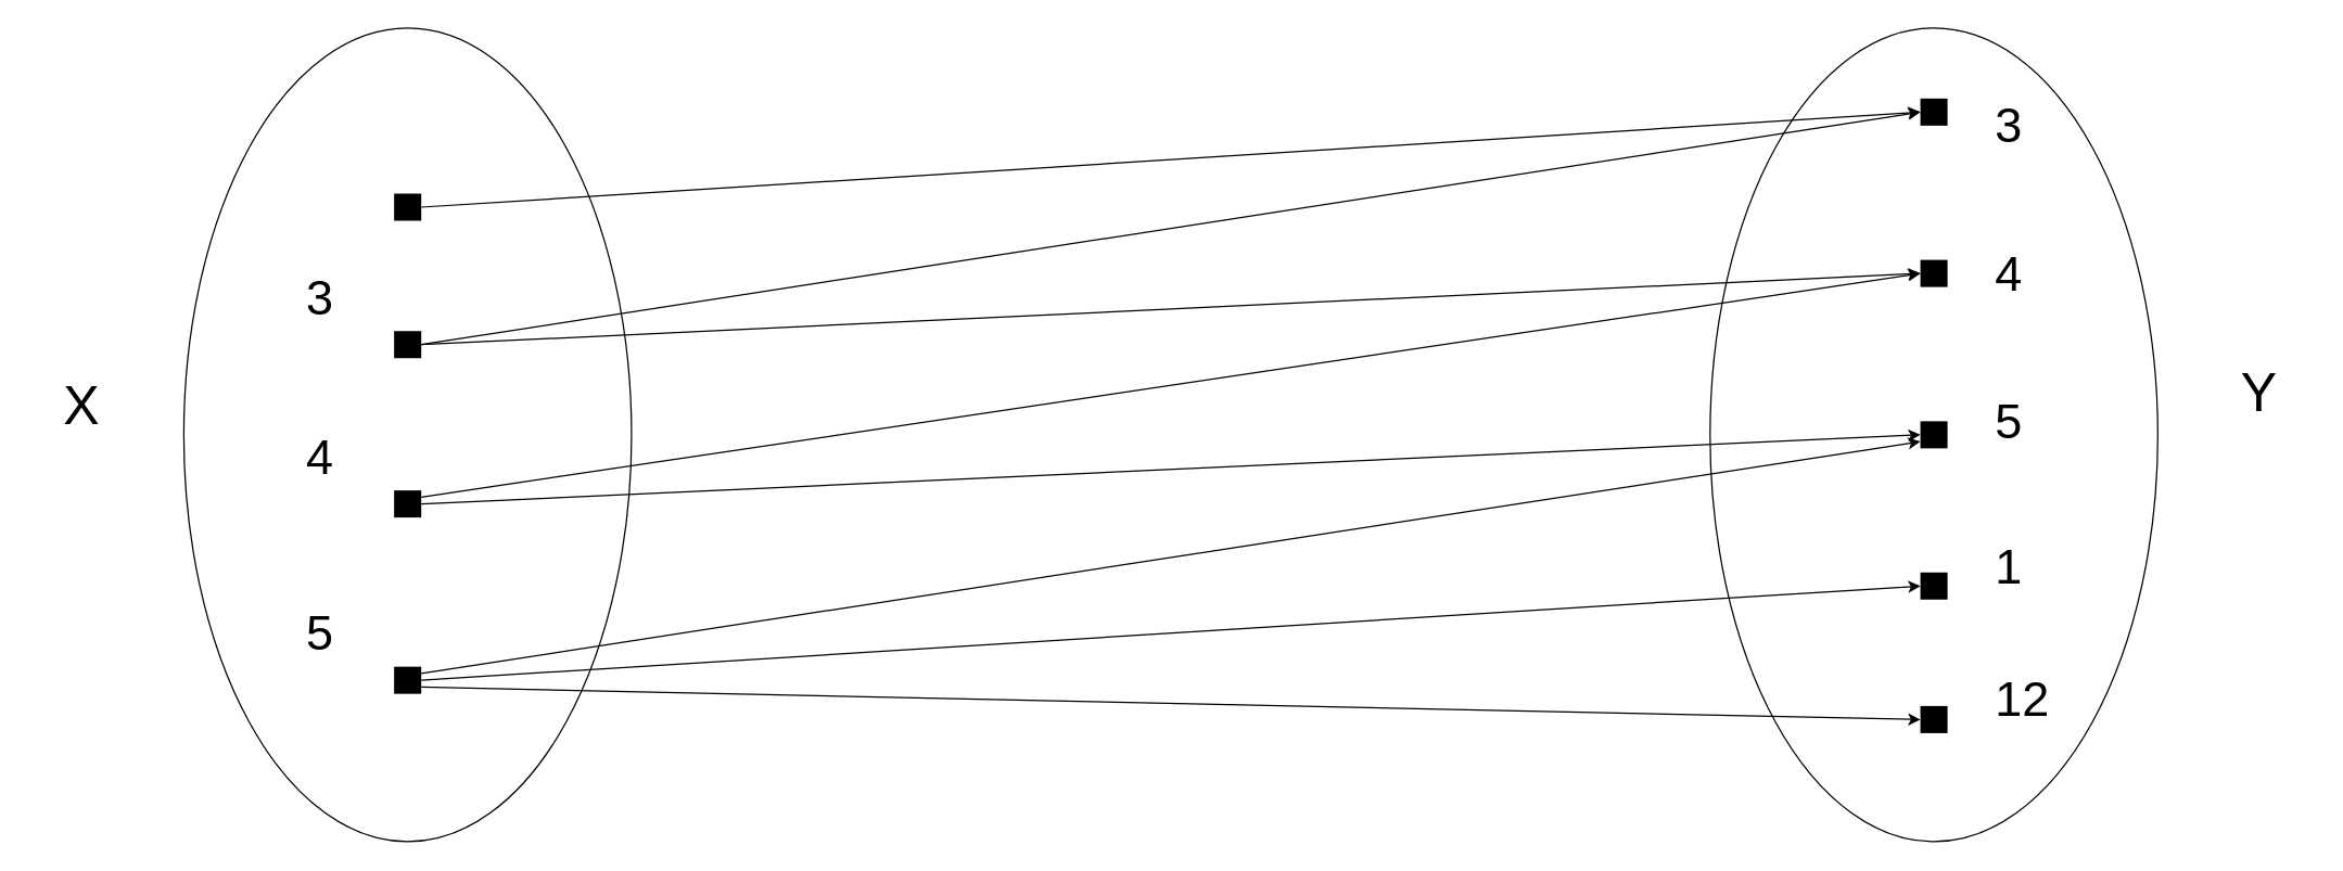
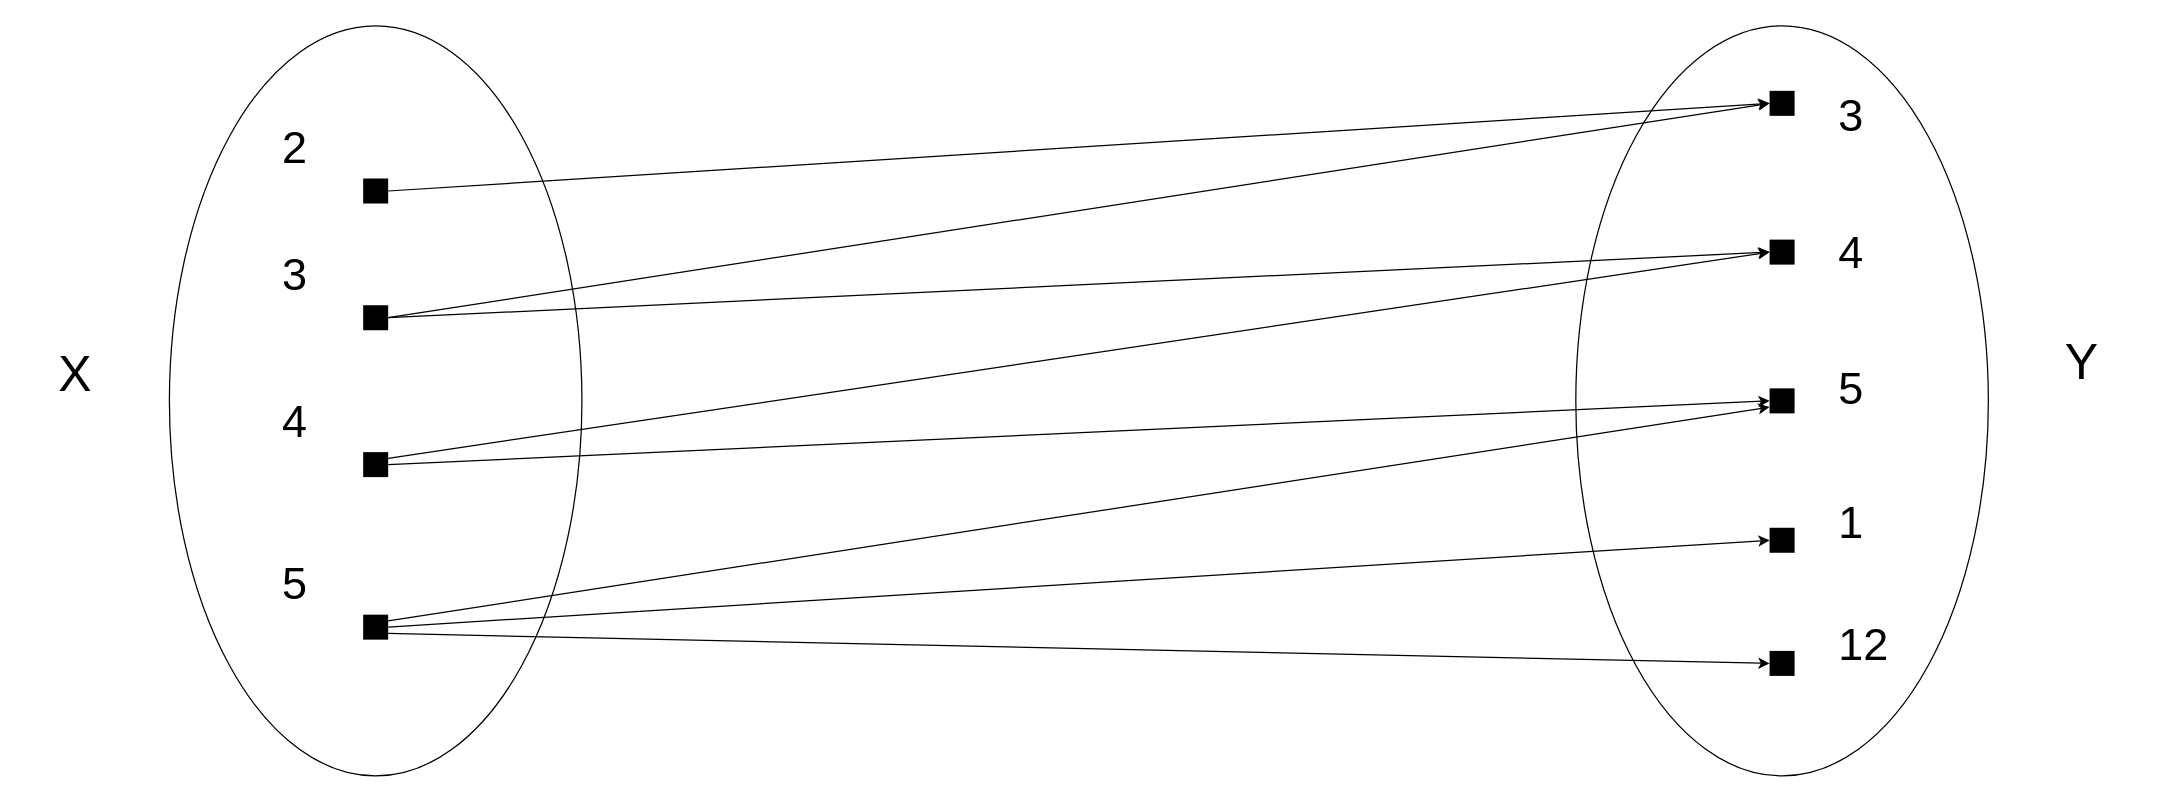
  <mxCell id="0" style=";html=1;" />
  <mxCell id="1" style=";html=1;" parent="0" />
  <mxCell id="2" value="" style="ellipse;whiteSpace=wrap;html=1;rounded=0;shadow=0;strokeWidth=1;fillColor=none;fontSize=24;align=right;strokeColor=#000000;" parent="1" vertex="1"><mxGeometry x="135" y="20" width="330" height="600" as="geometry" /></mxCell>
  <mxCell id="3" style="edgeStyle=none;rounded=0;comic=0;jumpStyle=none;orthogonalLoop=1;jettySize=auto;html=1;exitX=1;exitY=0.5;exitDx=0;exitDy=0;entryX=0;entryY=0.5;entryDx=0;entryDy=0;endArrow=classic;endFill=1;fontSize=40;" edge="1" parent="1" source="4" target="30"><mxGeometry relative="1" as="geometry" /></mxCell>
  <mxCell id="4" value="" style="whiteSpace=wrap;html=1;rounded=0;shadow=0;strokeWidth=1;fillColor=#000000;fontSize=24;align=right;strokeColor=none;" parent="1" vertex="1"><mxGeometry x="290" y="142.121" width="20" height="20" as="geometry" /></mxCell>
  <mxCell id="5" style="edgeStyle=none;rounded=0;comic=0;jumpStyle=none;orthogonalLoop=1;jettySize=auto;html=1;exitX=1;exitY=0.5;exitDx=0;exitDy=0;entryX=0;entryY=0.5;entryDx=0;entryDy=0;endArrow=classic;endFill=1;fontSize=40;" edge="1" parent="1" source="7" target="30"><mxGeometry relative="1" as="geometry" /></mxCell>
  <mxCell id="6" style="edgeStyle=none;rounded=0;comic=0;jumpStyle=none;orthogonalLoop=1;jettySize=auto;html=1;exitX=1;exitY=0.5;exitDx=0;exitDy=0;entryX=0;entryY=0.5;entryDx=0;entryDy=0;endArrow=classic;endFill=1;fontSize=40;" edge="1" parent="1" source="7" target="21"><mxGeometry relative="1" as="geometry" /></mxCell>
  <mxCell id="7" value="" style="whiteSpace=wrap;html=1;rounded=0;shadow=0;strokeWidth=1;fillColor=#000000;fontSize=24;align=right;strokeColor=none;" parent="1" vertex="1"><mxGeometry x="290" y="243.5" width="20" height="20" as="geometry" /></mxCell>
  <mxCell id="8" value="X" style="text;html=1;strokeColor=none;fillColor=none;align=center;verticalAlign=middle;whiteSpace=wrap;rounded=0;shadow=0;fontSize=40;" parent="1" vertex="1"><mxGeometry x="20" y="282.5" width="80" height="30" as="geometry" /></mxCell>
  <mxCell id="9" style="edgeStyle=none;rounded=0;comic=0;jumpStyle=none;orthogonalLoop=1;jettySize=auto;html=1;exitX=1;exitY=0.5;exitDx=0;exitDy=0;entryX=0;entryY=0.5;entryDx=0;entryDy=0;endArrow=classic;endFill=1;fontSize=40;" edge="1" parent="1" source="11" target="22"><mxGeometry relative="1" as="geometry" /></mxCell>
  <mxCell id="10" style="edgeStyle=none;rounded=0;comic=0;jumpStyle=none;orthogonalLoop=1;jettySize=auto;html=1;exitX=1;exitY=0.25;exitDx=0;exitDy=0;entryX=0;entryY=0.5;entryDx=0;entryDy=0;endArrow=classic;endFill=1;fontSize=40;" edge="1" parent="1" source="11" target="21"><mxGeometry relative="1" as="geometry" /></mxCell>
  <mxCell id="11" value="" style="whiteSpace=wrap;html=1;rounded=0;shadow=0;strokeWidth=1;fillColor=#000000;fontSize=24;align=right;strokeColor=none;" vertex="1" parent="1"><mxGeometry x="290" y="361" width="20" height="20" as="geometry" /></mxCell>
  <mxCell id="12" style="edgeStyle=none;rounded=0;comic=0;jumpStyle=none;orthogonalLoop=1;jettySize=auto;html=1;exitX=1;exitY=0.25;exitDx=0;exitDy=0;entryX=0;entryY=0.75;entryDx=0;entryDy=0;endArrow=classic;endFill=1;fontSize=40;" edge="1" parent="1" source="15" target="22"><mxGeometry relative="1" as="geometry" /></mxCell>
  <mxCell id="13" style="edgeStyle=none;rounded=0;comic=0;jumpStyle=none;orthogonalLoop=1;jettySize=auto;html=1;exitX=1;exitY=0.5;exitDx=0;exitDy=0;entryX=0;entryY=0.5;entryDx=0;entryDy=0;endArrow=classic;endFill=1;fontSize=40;" edge="1" parent="1" source="15" target="24"><mxGeometry relative="1" as="geometry" /></mxCell>
  <mxCell id="14" style="edgeStyle=none;rounded=0;comic=0;jumpStyle=none;orthogonalLoop=1;jettySize=auto;html=1;exitX=1;exitY=0.75;exitDx=0;exitDy=0;entryX=0;entryY=0.5;entryDx=0;entryDy=0;endArrow=classic;endFill=1;fontSize=40;" edge="1" parent="1" source="15" target="28"><mxGeometry relative="1" as="geometry" /></mxCell>
  <mxCell id="15" value="" style="whiteSpace=wrap;html=1;rounded=0;shadow=0;strokeWidth=1;fillColor=#000000;fontSize=24;align=right;strokeColor=none;" vertex="1" parent="1"><mxGeometry x="290" y="491" width="20" height="20" as="geometry" /></mxCell>
+ <mxCell id="16" value="2" style="text;html=1;resizable=0;autosize=1;align=center;verticalAlign=middle;points=[];fillColor=none;strokeColor=none;rounded=0;fontSize=36;horizontal=1;" vertex="1" parent="1"><mxGeometry x="215" y="92" width="40" height="50" as="geometry" /></mxCell>
  <mxCell id="17" value="3" style="text;html=1;resizable=0;autosize=1;align=center;verticalAlign=middle;points=[];fillColor=none;strokeColor=none;rounded=0;fontSize=36;horizontal=1;" vertex="1" parent="1"><mxGeometry x="215" y="193.5" width="40" height="50" as="geometry" /></mxCell>
  <mxCell id="18" value="4" style="text;html=1;resizable=0;autosize=1;align=center;verticalAlign=middle;points=[];fillColor=none;strokeColor=none;rounded=0;fontSize=36;horizontal=1;" vertex="1" parent="1"><mxGeometry x="215" y="311" width="40" height="50" as="geometry" /></mxCell>
  <mxCell id="19" value="5" style="text;html=1;resizable=0;autosize=1;align=center;verticalAlign=middle;points=[];fillColor=none;strokeColor=none;rounded=0;fontSize=36;horizontal=1;" vertex="1" parent="1"><mxGeometry x="215" y="441" width="40" height="50" as="geometry" /></mxCell>
  <mxCell id="20" value="" style="ellipse;whiteSpace=wrap;html=1;rounded=0;shadow=0;strokeWidth=1;fillColor=none;fontSize=24;align=right;strokeColor=#000000;direction=east;" vertex="1" parent="1"><mxGeometry x="1260" y="20" width="330" height="600" as="geometry" /></mxCell>
  <mxCell id="21" value="" style="whiteSpace=wrap;html=1;rounded=0;shadow=0;strokeWidth=1;fillColor=#000000;fontSize=24;align=right;strokeColor=none;direction=east;" vertex="1" parent="1"><mxGeometry x="1415" y="191" width="20" height="20" as="geometry" /></mxCell>
  <mxCell id="22" value="" style="whiteSpace=wrap;html=1;rounded=0;shadow=0;strokeWidth=1;fillColor=#000000;fontSize=24;align=right;strokeColor=none;direction=east;" vertex="1" parent="1"><mxGeometry x="1415" y="310" width="20" height="20" as="geometry" /></mxCell>
  <mxCell id="23" value="Y" style="text;html=1;strokeColor=none;fillColor=none;align=center;verticalAlign=middle;whiteSpace=wrap;rounded=0;shadow=0;fontSize=40;" vertex="1" parent="1"><mxGeometry x="1625" y="272.5" width="80" height="30" as="geometry" /></mxCell>
  <mxCell id="24" value="" style="whiteSpace=wrap;html=1;rounded=0;shadow=0;strokeWidth=1;fillColor=#000000;fontSize=24;align=right;strokeColor=none;direction=east;" vertex="1" parent="1"><mxGeometry x="1415" y="421.5" width="20" height="20" as="geometry" /></mxCell>
  <mxCell id="25" value="4" style="text;html=1;resizable=0;autosize=1;align=center;verticalAlign=middle;points=[];fillColor=none;strokeColor=none;rounded=0;fontSize=36;horizontal=1;direction=east;" vertex="1" parent="1"><mxGeometry x="1460" y="176" width="40" height="50" as="geometry" /></mxCell>
  <mxCell id="26" value="5" style="text;html=1;resizable=0;autosize=1;align=center;verticalAlign=middle;points=[];fillColor=none;strokeColor=none;rounded=0;fontSize=36;horizontal=1;direction=east;" vertex="1" parent="1"><mxGeometry x="1460" y="285" width="40" height="50" as="geometry" /></mxCell>
  <mxCell id="27" value="1" style="text;html=1;resizable=0;autosize=1;align=center;verticalAlign=middle;points=[];fillColor=none;strokeColor=none;rounded=0;fontSize=36;horizontal=1;direction=east;" vertex="1" parent="1"><mxGeometry x="1460" y="391.5" width="40" height="50" as="geometry" /></mxCell>
  <mxCell id="28" value="" style="whiteSpace=wrap;html=1;rounded=0;shadow=0;strokeWidth=1;fillColor=#000000;fontSize=24;align=right;strokeColor=none;direction=east;" vertex="1" parent="1"><mxGeometry x="1415" y="520" width="20" height="20" as="geometry" /></mxCell>
  <mxCell id="29" value="12" style="text;html=1;resizable=0;autosize=1;align=center;verticalAlign=middle;points=[];fillColor=none;strokeColor=none;rounded=0;fontSize=36;horizontal=1;" vertex="1" parent="1"><mxGeometry x="1460" y="490" width="60" height="50" as="geometry" /></mxCell>
  <mxCell id="30" value="" style="whiteSpace=wrap;html=1;rounded=0;shadow=0;strokeWidth=1;fillColor=#000000;fontSize=24;align=right;strokeColor=none;direction=east;" vertex="1" parent="1"><mxGeometry x="1415" y="72" width="20" height="20" as="geometry" /></mxCell>
  <mxCell id="31" value="3" style="text;html=1;resizable=0;autosize=1;align=center;verticalAlign=middle;points=[];fillColor=none;strokeColor=none;rounded=0;fontSize=36;horizontal=1;direction=east;" vertex="1" parent="1"><mxGeometry x="1460" y="67" width="40" height="50" as="geometry" /></mxCell>
